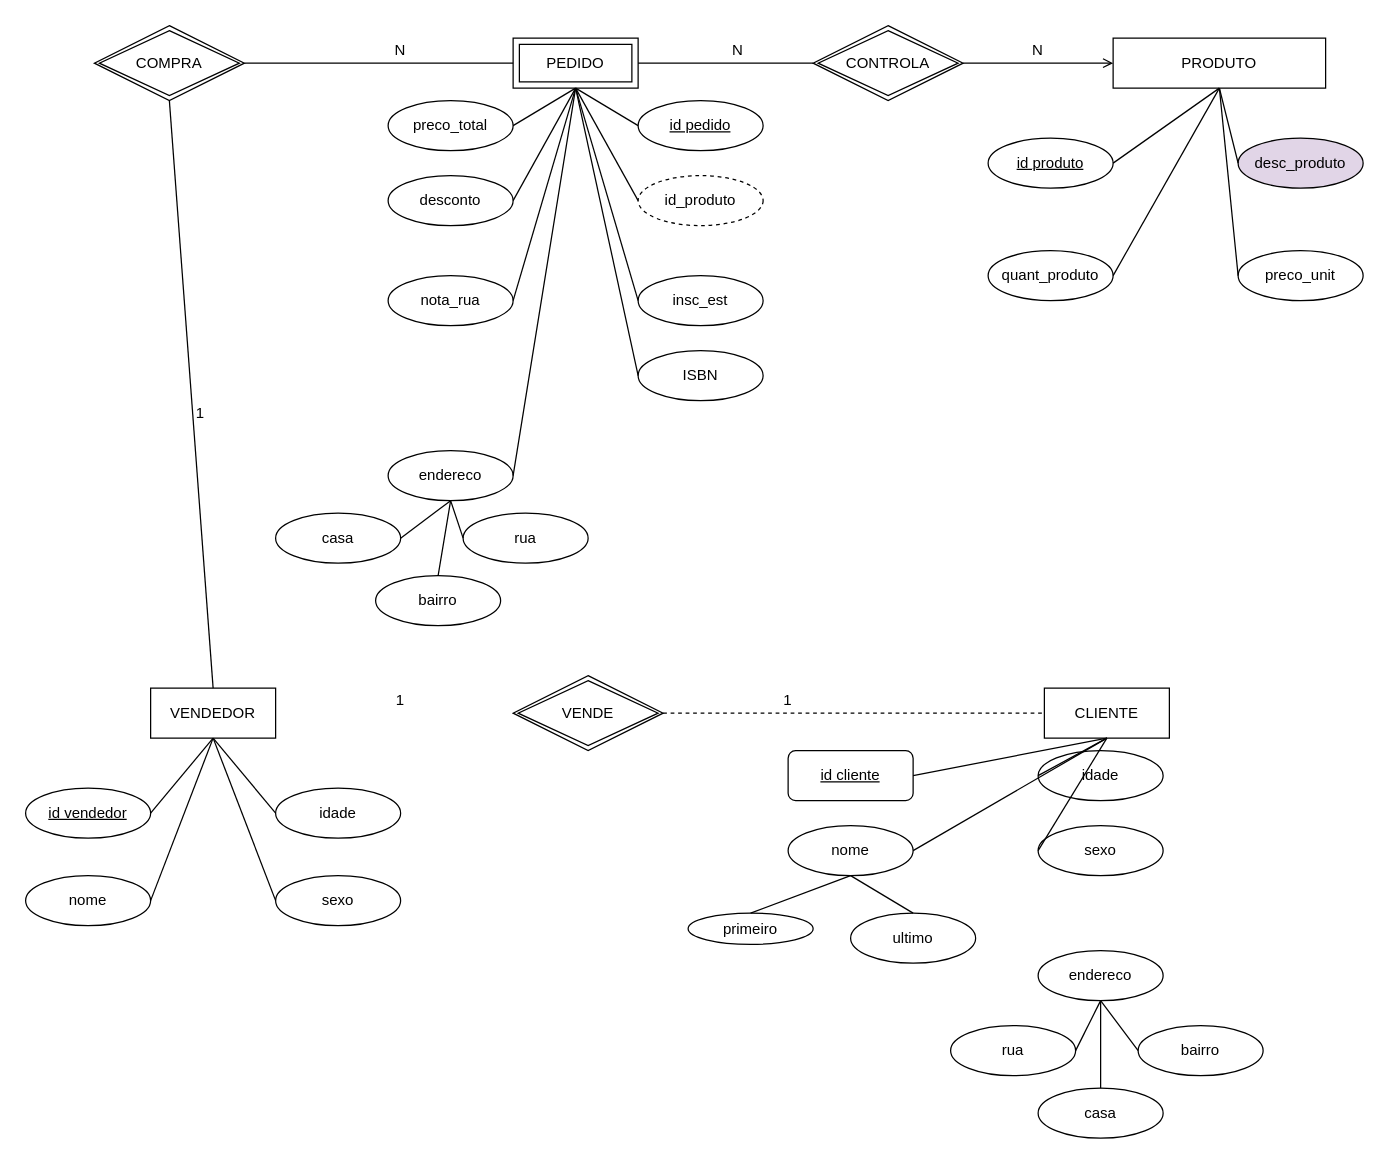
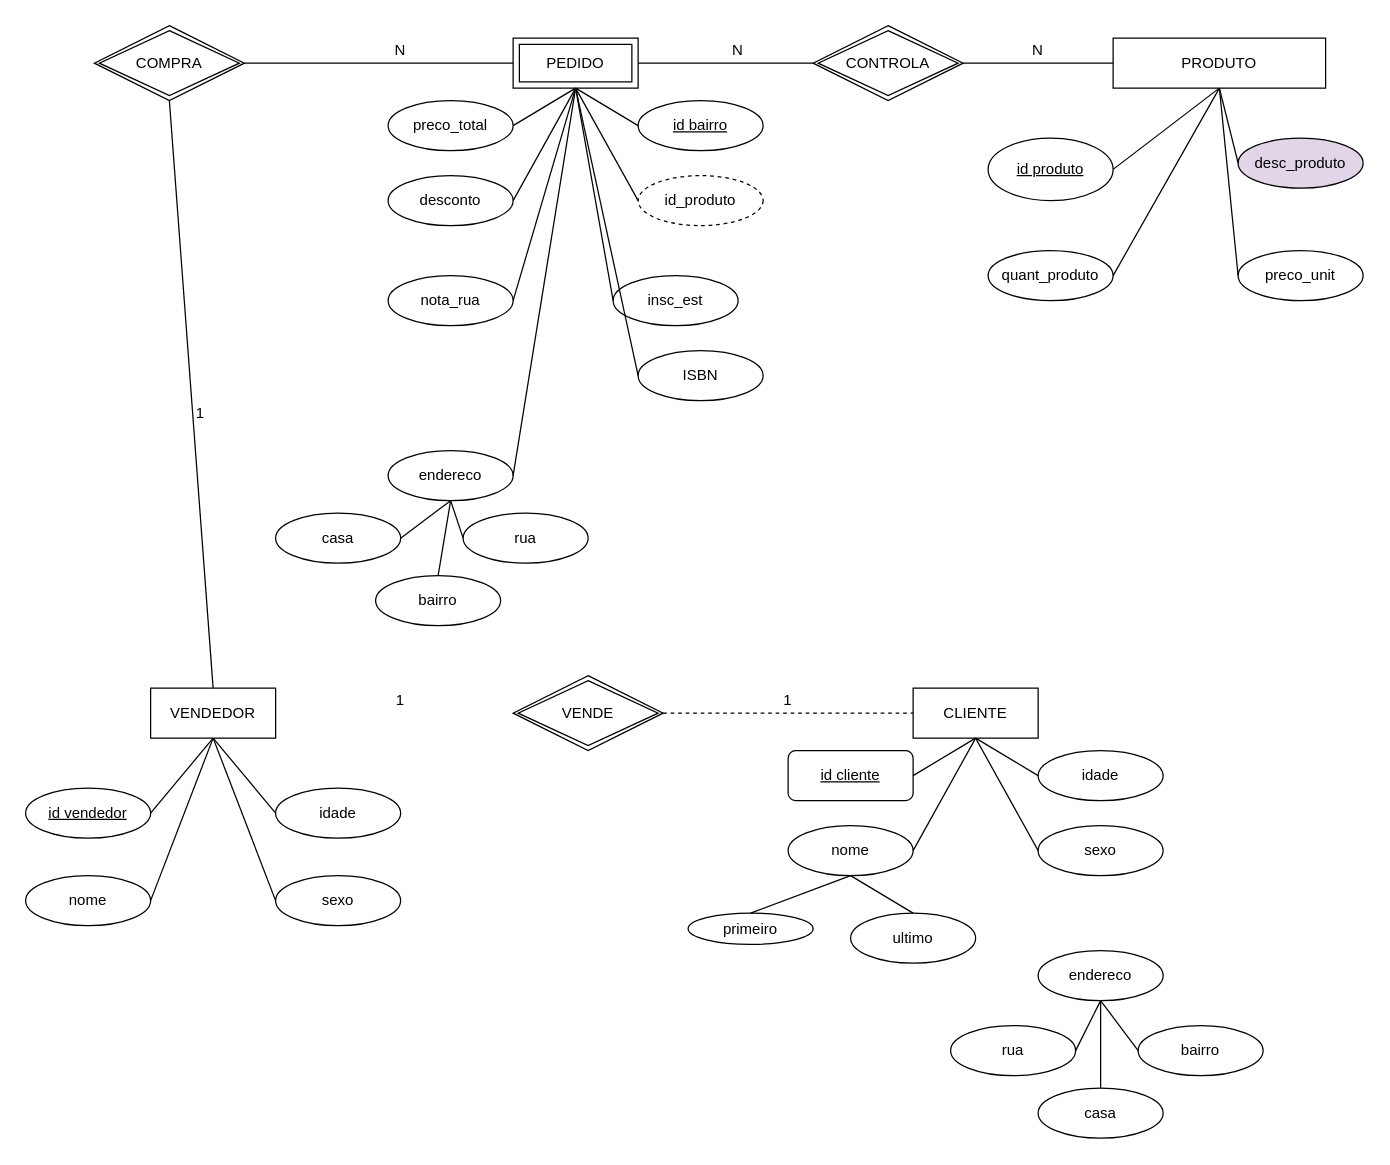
  <mxCell id="0" />
  <mxCell id="1" parent="0" />
  <mxCell id="2" value="VENDEDOR" style="whiteSpace=wrap;html=1;align=center;" vertex="1" parent="1"><mxGeometry x="120" y="550" width="100" height="40" as="geometry" /></mxCell>
  <mxCell id="3" value="nome" style="ellipse;whiteSpace=wrap;html=1;align=center;" vertex="1" parent="1"><mxGeometry x="20" y="700" width="100" height="40" as="geometry" /></mxCell>
  <mxCell id="4" value="id vendedor" style="ellipse;whiteSpace=wrap;html=1;align=center;fontStyle=4;" vertex="1" parent="1"><mxGeometry x="20" y="630" width="100" height="40" as="geometry" /></mxCell>
  <mxCell id="5" value="sexo" style="ellipse;whiteSpace=wrap;html=1;align=center;" vertex="1" parent="1"><mxGeometry x="220" y="700" width="100" height="40" as="geometry" /></mxCell>
  <mxCell id="6" value="idade" style="ellipse;whiteSpace=wrap;html=1;align=center;" vertex="1" parent="1"><mxGeometry x="220" y="630" width="100" height="40" as="geometry" /></mxCell>
  <mxCell id="7" value="" style="endArrow=none;html=1;rounded=0;exitX=1;exitY=0.5;exitDx=0;exitDy=0;entryX=0.5;entryY=1;entryDx=0;entryDy=0;" edge="1" parent="1" source="4" target="2"><mxGeometry relative="1" as="geometry"><mxPoint x="100" y="640" as="sourcePoint" /><mxPoint x="260" y="640" as="targetPoint" /></mxGeometry></mxCell>
  <mxCell id="8" value="" style="endArrow=none;html=1;rounded=0;exitX=1;exitY=0.5;exitDx=0;exitDy=0;entryX=0.5;entryY=1;entryDx=0;entryDy=0;" edge="1" parent="1" source="3" target="2"><mxGeometry relative="1" as="geometry"><mxPoint x="100" y="640" as="sourcePoint" /><mxPoint x="260" y="640" as="targetPoint" /></mxGeometry></mxCell>
  <mxCell id="9" value="" style="endArrow=none;html=1;rounded=0;exitX=0;exitY=0.5;exitDx=0;exitDy=0;entryX=0.5;entryY=1;entryDx=0;entryDy=0;" edge="1" parent="1" source="6" target="2"><mxGeometry relative="1" as="geometry"><mxPoint x="100" y="640" as="sourcePoint" /><mxPoint x="260" y="640" as="targetPoint" /></mxGeometry></mxCell>
  <mxCell id="10" value="" style="endArrow=none;html=1;rounded=0;exitX=0;exitY=0.5;exitDx=0;exitDy=0;entryX=0.5;entryY=1;entryDx=0;entryDy=0;" edge="1" parent="1" source="5" target="2"><mxGeometry relative="1" as="geometry"><mxPoint x="100" y="640" as="sourcePoint" /><mxPoint x="260" y="640" as="targetPoint" /></mxGeometry></mxCell>
- <mxCell id="11" value="CLIENTE" style="whiteSpace=wrap;html=1;align=center;" vertex="1" parent="1"><mxGeometry x="835" y="550" width="100" height="40" as="geometry" /></mxCell>
+ <mxCell id="11" value="CLIENTE" style="whiteSpace=wrap;html=1;align=center;" vertex="1" parent="1"><mxGeometry x="730" y="550" width="100" height="40" as="geometry" /></mxCell>
  <mxCell id="12" value="id cliente" style="whiteSpace=wrap;html=1;align=center;fontStyle=4;rounded=1;" vertex="1" parent="1"><mxGeometry x="630" y="600" width="100" height="40" as="geometry" /></mxCell>
  <mxCell id="13" value="nome" style="ellipse;whiteSpace=wrap;html=1;align=center;" vertex="1" parent="1"><mxGeometry x="630" y="660" width="100" height="40" as="geometry" /></mxCell>
  <mxCell id="14" value="idade" style="ellipse;whiteSpace=wrap;html=1;align=center;" vertex="1" parent="1"><mxGeometry x="830" y="600" width="100" height="40" as="geometry" /></mxCell>
  <mxCell id="15" value="sexo" style="ellipse;whiteSpace=wrap;html=1;align=center;" vertex="1" parent="1"><mxGeometry x="830" y="660" width="100" height="40" as="geometry" /></mxCell>
  <mxCell id="16" value="primeiro" style="ellipse;whiteSpace=wrap;html=1;align=center;" vertex="1" parent="1"><mxGeometry x="550" y="730" width="100" height="25" as="geometry" /></mxCell>
  <mxCell id="17" value="ultimo" style="ellipse;whiteSpace=wrap;html=1;align=center;" vertex="1" parent="1"><mxGeometry x="680" y="730" width="100" height="40" as="geometry" /></mxCell>
  <mxCell id="18" value="" style="endArrow=none;html=1;rounded=0;exitX=1;exitY=0.5;exitDx=0;exitDy=0;entryX=0.5;entryY=1;entryDx=0;entryDy=0;" edge="1" parent="1" source="12" target="11"><mxGeometry relative="1" as="geometry"><mxPoint x="590" y="640" as="sourcePoint" /><mxPoint x="750" y="640" as="targetPoint" /></mxGeometry></mxCell>
  <mxCell id="19" value="" style="endArrow=none;html=1;rounded=0;exitX=0;exitY=0.5;exitDx=0;exitDy=0;entryX=0.5;entryY=1;entryDx=0;entryDy=0;" edge="1" parent="1" source="14" target="11"><mxGeometry relative="1" as="geometry"><mxPoint x="590" y="640" as="sourcePoint" /><mxPoint x="750" y="640" as="targetPoint" /></mxGeometry></mxCell>
  <mxCell id="20" value="" style="endArrow=none;html=1;rounded=0;entryX=1;entryY=0.5;entryDx=0;entryDy=0;exitX=0.5;exitY=1;exitDx=0;exitDy=0;" edge="1" parent="1" source="11" target="13"><mxGeometry relative="1" as="geometry"><mxPoint x="590" y="640" as="sourcePoint" /><mxPoint x="750" y="640" as="targetPoint" /></mxGeometry></mxCell>
  <mxCell id="21" value="" style="endArrow=none;html=1;rounded=0;exitX=0;exitY=0.5;exitDx=0;exitDy=0;entryX=0.5;entryY=1;entryDx=0;entryDy=0;" edge="1" parent="1" source="15" target="11"><mxGeometry relative="1" as="geometry"><mxPoint x="590" y="640" as="sourcePoint" /><mxPoint x="750" y="640" as="targetPoint" /></mxGeometry></mxCell>
  <mxCell id="22" value="" style="endArrow=none;html=1;rounded=0;exitX=0.5;exitY=0;exitDx=0;exitDy=0;entryX=0.5;entryY=1;entryDx=0;entryDy=0;" edge="1" parent="1" source="16" target="13"><mxGeometry relative="1" as="geometry"><mxPoint x="590" y="640" as="sourcePoint" /><mxPoint x="750" y="640" as="targetPoint" /></mxGeometry></mxCell>
  <mxCell id="23" value="" style="endArrow=none;html=1;rounded=0;exitX=0.5;exitY=0;exitDx=0;exitDy=0;entryX=0.5;entryY=1;entryDx=0;entryDy=0;" edge="1" parent="1" source="17" target="13"><mxGeometry relative="1" as="geometry"><mxPoint x="590" y="640" as="sourcePoint" /><mxPoint x="750" y="640" as="targetPoint" /></mxGeometry></mxCell>
  <mxCell id="24" value="PEDIDO" style="shape=ext;margin=3;double=1;whiteSpace=wrap;html=1;align=center;" vertex="1" parent="1"><mxGeometry x="410" y="30" width="100" height="40" as="geometry" /></mxCell>
  <mxCell id="25" value="PRODUTO" style="whiteSpace=wrap;html=1;align=center;" vertex="1" parent="1"><mxGeometry x="890" y="30" width="170" height="40" as="geometry" /></mxCell>
  <mxCell id="26" value="desconto" style="ellipse;whiteSpace=wrap;html=1;align=center;" vertex="1" parent="1"><mxGeometry x="310" y="140" width="100" height="40" as="geometry" /></mxCell>
- <mxCell id="27" value="id pedido" style="ellipse;whiteSpace=wrap;html=1;align=center;fontStyle=4;" vertex="1" parent="1"><mxGeometry x="510" y="80" width="100" height="40" as="geometry" /></mxCell>
+ <mxCell id="27" value="id bairro" style="ellipse;whiteSpace=wrap;html=1;align=center;fontStyle=4;" vertex="1" parent="1"><mxGeometry x="510" y="80" width="100" height="40" as="geometry" /></mxCell>
  <mxCell id="28" value="ISBN" style="ellipse;whiteSpace=wrap;html=1;align=center;" vertex="1" parent="1"><mxGeometry x="510" y="280" width="100" height="40" as="geometry" /></mxCell>
  <mxCell id="29" value="endereco" style="ellipse;whiteSpace=wrap;html=1;align=center;" vertex="1" parent="1"><mxGeometry x="310" y="360" width="100" height="40" as="geometry" /></mxCell>
  <mxCell id="30" value="preco_total" style="ellipse;whiteSpace=wrap;html=1;align=center;" vertex="1" parent="1"><mxGeometry x="310" y="80" width="100" height="40" as="geometry" /></mxCell>
  <mxCell id="31" value="nota_rua" style="ellipse;whiteSpace=wrap;html=1;align=center;" vertex="1" parent="1"><mxGeometry x="310" y="220" width="100" height="40" as="geometry" /></mxCell>
- <mxCell id="32" value="insc_est" style="ellipse;whiteSpace=wrap;html=1;align=center;" vertex="1" parent="1"><mxGeometry x="510" y="220" width="100" height="40" as="geometry" /></mxCell>
+ <mxCell id="32" value="insc_est" style="ellipse;whiteSpace=wrap;html=1;align=center;" vertex="1" parent="1"><mxGeometry x="490" y="220" width="100" height="40" as="geometry" /></mxCell>
  <mxCell id="33" value="id_produto" style="ellipse;whiteSpace=wrap;html=1;align=center;dashed=1;" vertex="1" parent="1"><mxGeometry x="510" y="140" width="100" height="40" as="geometry" /></mxCell>
  <mxCell id="34" value="endereco" style="ellipse;whiteSpace=wrap;html=1;align=center;" vertex="1" parent="1"><mxGeometry x="830" y="760" width="100" height="40" as="geometry" /></mxCell>
  <mxCell id="35" value="bairro" style="ellipse;whiteSpace=wrap;html=1;align=center;" vertex="1" parent="1"><mxGeometry x="910" y="820" width="100" height="40" as="geometry" /></mxCell>
  <mxCell id="36" value="rua" style="ellipse;whiteSpace=wrap;html=1;align=center;" vertex="1" parent="1"><mxGeometry x="760" y="820" width="100" height="40" as="geometry" /></mxCell>
  <mxCell id="37" value="casa" style="ellipse;whiteSpace=wrap;html=1;align=center;" vertex="1" parent="1"><mxGeometry x="830" y="870" width="100" height="40" as="geometry" /></mxCell>
  <mxCell id="38" value="" style="endArrow=none;html=1;rounded=0;exitX=1;exitY=0.5;exitDx=0;exitDy=0;entryX=0.5;entryY=1;entryDx=0;entryDy=0;" edge="1" parent="1" source="36" target="34"><mxGeometry relative="1" as="geometry"><mxPoint x="640" y="840" as="sourcePoint" /><mxPoint x="800" y="840" as="targetPoint" /></mxGeometry></mxCell>
  <mxCell id="39" value="" style="endArrow=none;html=1;rounded=0;exitX=0.5;exitY=0;exitDx=0;exitDy=0;entryX=0.5;entryY=1;entryDx=0;entryDy=0;" edge="1" parent="1" source="37" target="34"><mxGeometry relative="1" as="geometry"><mxPoint x="640" y="840" as="sourcePoint" /><mxPoint x="800" y="840" as="targetPoint" /></mxGeometry></mxCell>
  <mxCell id="40" value="" style="endArrow=none;html=1;rounded=0;exitX=0;exitY=0.5;exitDx=0;exitDy=0;entryX=0.5;entryY=1;entryDx=0;entryDy=0;" edge="1" parent="1" source="35" target="34"><mxGeometry relative="1" as="geometry"><mxPoint x="640" y="840" as="sourcePoint" /><mxPoint x="800" y="840" as="targetPoint" /></mxGeometry></mxCell>
  <mxCell id="41" value="bairro" style="ellipse;whiteSpace=wrap;html=1;align=center;" vertex="1" parent="1"><mxGeometry x="300" y="460" width="100" height="40" as="geometry" /></mxCell>
  <mxCell id="42" value="casa" style="ellipse;whiteSpace=wrap;html=1;align=center;" vertex="1" parent="1"><mxGeometry x="220" y="410" width="100" height="40" as="geometry" /></mxCell>
  <mxCell id="43" value="rua" style="ellipse;whiteSpace=wrap;html=1;align=center;" vertex="1" parent="1"><mxGeometry x="370" y="410" width="100" height="40" as="geometry" /></mxCell>
  <mxCell id="44" value="" style="endArrow=none;html=1;rounded=0;exitX=1;exitY=0.5;exitDx=0;exitDy=0;entryX=0.5;entryY=1;entryDx=0;entryDy=0;" edge="1" parent="1" source="42" target="29"><mxGeometry relative="1" as="geometry"><mxPoint x="270" y="440" as="sourcePoint" /><mxPoint x="430" y="440" as="targetPoint" /></mxGeometry></mxCell>
  <mxCell id="45" value="" style="endArrow=none;html=1;rounded=0;exitX=0;exitY=0.5;exitDx=0;exitDy=0;entryX=0.5;entryY=1;entryDx=0;entryDy=0;" edge="1" parent="1" source="43" target="29"><mxGeometry relative="1" as="geometry"><mxPoint x="270" y="440" as="sourcePoint" /><mxPoint x="430" y="440" as="targetPoint" /></mxGeometry></mxCell>
  <mxCell id="46" value="" style="endArrow=none;html=1;rounded=0;exitX=0.5;exitY=0;exitDx=0;exitDy=0;entryX=0.5;entryY=1;entryDx=0;entryDy=0;" edge="1" parent="1" source="41" target="29"><mxGeometry relative="1" as="geometry"><mxPoint x="270" y="440" as="sourcePoint" /><mxPoint x="430" y="440" as="targetPoint" /></mxGeometry></mxCell>
  <mxCell id="47" value="" style="endArrow=none;html=1;rounded=0;exitX=1;exitY=0.5;exitDx=0;exitDy=0;entryX=0.5;entryY=1;entryDx=0;entryDy=0;" edge="1" parent="1" source="30" target="24"><mxGeometry relative="1" as="geometry"><mxPoint x="270" y="240" as="sourcePoint" /><mxPoint x="430" y="240" as="targetPoint" /></mxGeometry></mxCell>
  <mxCell id="48" value="" style="endArrow=none;html=1;rounded=0;exitX=1;exitY=0.5;exitDx=0;exitDy=0;entryX=0.5;entryY=1;entryDx=0;entryDy=0;" edge="1" parent="1" source="26" target="24"><mxGeometry relative="1" as="geometry"><mxPoint x="270" y="240" as="sourcePoint" /><mxPoint x="430" y="240" as="targetPoint" /></mxGeometry></mxCell>
  <mxCell id="49" value="" style="endArrow=none;html=1;rounded=0;exitX=0;exitY=0.5;exitDx=0;exitDy=0;entryX=0.5;entryY=1;entryDx=0;entryDy=0;" edge="1" parent="1" source="27" target="24"><mxGeometry relative="1" as="geometry"><mxPoint x="270" y="240" as="sourcePoint" /><mxPoint x="430" y="240" as="targetPoint" /></mxGeometry></mxCell>
  <mxCell id="50" value="" style="endArrow=none;html=1;rounded=0;exitX=0;exitY=0.5;exitDx=0;exitDy=0;" edge="1" parent="1" source="33"><mxGeometry relative="1" as="geometry"><mxPoint x="270" y="240" as="sourcePoint" /><mxPoint x="460" y="70" as="targetPoint" /></mxGeometry></mxCell>
  <mxCell id="51" value="" style="endArrow=none;html=1;rounded=0;entryX=1;entryY=0.5;entryDx=0;entryDy=0;" edge="1" parent="1" target="31"><mxGeometry relative="1" as="geometry"><mxPoint x="460" y="70" as="sourcePoint" /><mxPoint x="430" y="240" as="targetPoint" /></mxGeometry></mxCell>
  <mxCell id="52" value="" style="endArrow=none;html=1;rounded=0;exitX=0;exitY=0.5;exitDx=0;exitDy=0;entryX=0.5;entryY=1;entryDx=0;entryDy=0;" edge="1" parent="1" source="32" target="24"><mxGeometry relative="1" as="geometry"><mxPoint x="270" y="240" as="sourcePoint" /><mxPoint x="430" y="240" as="targetPoint" /></mxGeometry></mxCell>
  <mxCell id="53" value="" style="endArrow=none;html=1;rounded=0;exitX=0;exitY=0.5;exitDx=0;exitDy=0;entryX=0.5;entryY=1;entryDx=0;entryDy=0;" edge="1" parent="1" source="28" target="24"><mxGeometry relative="1" as="geometry"><mxPoint x="270" y="240" as="sourcePoint" /><mxPoint x="430" y="240" as="targetPoint" /></mxGeometry></mxCell>
  <mxCell id="54" value="" style="endArrow=none;html=1;rounded=0;exitX=1;exitY=0.5;exitDx=0;exitDy=0;entryX=0.5;entryY=1;entryDx=0;entryDy=0;" edge="1" parent="1" source="29" target="24"><mxGeometry relative="1" as="geometry"><mxPoint x="270" y="240" as="sourcePoint" /><mxPoint x="430" y="240" as="targetPoint" /></mxGeometry></mxCell>
- <mxCell id="55" value="id produto" style="ellipse;whiteSpace=wrap;html=1;align=center;fontStyle=4;" vertex="1" parent="1"><mxGeometry x="790" y="110" width="100" height="40" as="geometry" /></mxCell>
+ <mxCell id="55" value="id produto" style="ellipse;whiteSpace=wrap;html=1;align=center;fontStyle=4;" vertex="1" parent="1"><mxGeometry x="790" y="110" width="100" height="50" as="geometry" /></mxCell>
  <mxCell id="56" value="desc_produto" style="ellipse;whiteSpace=wrap;html=1;align=center;fillColor=#e1d5e7;" vertex="1" parent="1"><mxGeometry x="990" y="110" width="100" height="40" as="geometry" /></mxCell>
  <mxCell id="57" value="quant_produto" style="ellipse;whiteSpace=wrap;html=1;align=center;" vertex="1" parent="1"><mxGeometry x="790" y="200" width="100" height="40" as="geometry" /></mxCell>
  <mxCell id="58" value="preco_unit" style="ellipse;whiteSpace=wrap;html=1;align=center;" vertex="1" parent="1"><mxGeometry x="990" y="200" width="100" height="40" as="geometry" /></mxCell>
  <mxCell id="59" value="" style="endArrow=none;html=1;rounded=0;exitX=1;exitY=0.5;exitDx=0;exitDy=0;entryX=0.5;entryY=1;entryDx=0;entryDy=0;" edge="1" parent="1" source="55" target="25"><mxGeometry relative="1" as="geometry"><mxPoint x="850" y="140" as="sourcePoint" /><mxPoint x="1010" y="140" as="targetPoint" /></mxGeometry></mxCell>
  <mxCell id="60" value="" style="endArrow=none;html=1;rounded=0;exitX=1;exitY=0.5;exitDx=0;exitDy=0;entryX=0.5;entryY=1;entryDx=0;entryDy=0;" edge="1" parent="1" source="57" target="25"><mxGeometry relative="1" as="geometry"><mxPoint x="850" y="140" as="sourcePoint" /><mxPoint x="1010" y="140" as="targetPoint" /></mxGeometry></mxCell>
  <mxCell id="61" value="" style="endArrow=none;html=1;rounded=0;exitX=0;exitY=0.5;exitDx=0;exitDy=0;entryX=0.5;entryY=1;entryDx=0;entryDy=0;" edge="1" parent="1" source="58" target="25"><mxGeometry relative="1" as="geometry"><mxPoint x="850" y="140" as="sourcePoint" /><mxPoint x="1010" y="140" as="targetPoint" /></mxGeometry></mxCell>
  <mxCell id="62" value="" style="endArrow=none;html=1;rounded=0;exitX=0;exitY=0.5;exitDx=0;exitDy=0;entryX=0.5;entryY=1;entryDx=0;entryDy=0;" edge="1" parent="1" source="56" target="25"><mxGeometry relative="1" as="geometry"><mxPoint x="850" y="140" as="sourcePoint" /><mxPoint x="1010" y="140" as="targetPoint" /></mxGeometry></mxCell>
  <mxCell id="63" value="CONTROLA" style="shape=rhombus;double=1;perimeter=rhombusPerimeter;whiteSpace=wrap;html=1;align=center;" vertex="1" parent="1"><mxGeometry x="650" y="20" width="120" height="60" as="geometry" /></mxCell>
  <mxCell id="64" value="" style="endArrow=none;html=1;rounded=0;exitX=1;exitY=0.5;exitDx=0;exitDy=0;entryX=0;entryY=0.5;entryDx=0;entryDy=0;" edge="1" parent="1" source="24" target="63"><mxGeometry relative="1" as="geometry"><mxPoint x="640" y="140" as="sourcePoint" /><mxPoint x="800" y="140" as="targetPoint" /></mxGeometry></mxCell>
- <mxCell id="65" value="" style="endArrow=open;html=1;rounded=0;exitX=1;exitY=0.5;exitDx=0;exitDy=0;entryX=0;entryY=0.5;entryDx=0;entryDy=0;" edge="1" parent="1" source="63" target="25"><mxGeometry relative="1" as="geometry"><mxPoint x="640" y="140" as="sourcePoint" /><mxPoint x="800" y="140" as="targetPoint" /></mxGeometry></mxCell>
+ <mxCell id="65" value="" style="endArrow=none;html=1;rounded=0;exitX=1;exitY=0.5;exitDx=0;exitDy=0;entryX=0;entryY=0.5;entryDx=0;entryDy=0;" edge="1" parent="1" source="63" target="25"><mxGeometry relative="1" as="geometry"><mxPoint x="640" y="140" as="sourcePoint" /><mxPoint x="800" y="140" as="targetPoint" /></mxGeometry></mxCell>
  <mxCell id="66" value="VENDE" style="shape=rhombus;double=1;perimeter=rhombusPerimeter;whiteSpace=wrap;html=1;align=center;" vertex="1" parent="1"><mxGeometry x="410" y="540" width="120" height="60" as="geometry" /></mxCell>
  <mxCell id="67" value="" style="endArrow=none;html=1;rounded=0;exitX=1;exitY=0.5;exitDx=0;exitDy=0;entryX=0;entryY=0.5;entryDx=0;entryDy=0;dashed=1;" edge="1" parent="1" source="66" target="11"><mxGeometry relative="1" as="geometry"><mxPoint x="370" y="440" as="sourcePoint" /><mxPoint x="530" y="440" as="targetPoint" /></mxGeometry></mxCell>
  <mxCell id="68" value="COMPRA" style="shape=rhombus;double=1;perimeter=rhombusPerimeter;whiteSpace=wrap;html=1;align=center;" vertex="1" parent="1"><mxGeometry x="75" y="20" width="120" height="60" as="geometry" /></mxCell>
  <mxCell id="69" value="" style="endArrow=none;html=1;rounded=0;exitX=1;exitY=0.5;exitDx=0;exitDy=0;entryX=0;entryY=0.5;entryDx=0;entryDy=0;" edge="1" parent="1" source="68" target="24"><mxGeometry relative="1" as="geometry"><mxPoint x="230" y="150" as="sourcePoint" /><mxPoint x="390" y="150" as="targetPoint" /></mxGeometry></mxCell>
  <mxCell id="70" value="" style="endArrow=none;html=1;rounded=0;exitX=0.5;exitY=0;exitDx=0;exitDy=0;entryX=0.5;entryY=1;entryDx=0;entryDy=0;" edge="1" parent="1" source="2" target="68"><mxGeometry relative="1" as="geometry"><mxPoint x="230" y="350" as="sourcePoint" /><mxPoint x="390" y="350" as="targetPoint" /></mxGeometry></mxCell>
  <mxCell id="71" value="1" style="text;html=1;strokeColor=none;fillColor=none;align=center;verticalAlign=middle;whiteSpace=wrap;rounded=0;" vertex="1" parent="1"><mxGeometry x="300" y="550" width="40" height="20" as="geometry" /></mxCell>
  <mxCell id="72" value="1" style="text;html=1;strokeColor=none;fillColor=none;align=center;verticalAlign=middle;whiteSpace=wrap;rounded=0;" vertex="1" parent="1"><mxGeometry x="610" y="550" width="40" height="20" as="geometry" /></mxCell>
  <mxCell id="73" value="1" style="text;html=1;strokeColor=none;fillColor=none;align=center;verticalAlign=middle;whiteSpace=wrap;rounded=0;" vertex="1" parent="1"><mxGeometry x="140" y="320" width="40" height="20" as="geometry" /></mxCell>
  <mxCell id="74" value="N" style="text;html=1;strokeColor=none;fillColor=none;align=center;verticalAlign=middle;whiteSpace=wrap;rounded=0;" vertex="1" parent="1"><mxGeometry x="300" y="30" width="40" height="20" as="geometry" /></mxCell>
  <mxCell id="75" value="N" style="text;html=1;strokeColor=none;fillColor=none;align=center;verticalAlign=middle;whiteSpace=wrap;rounded=0;" vertex="1" parent="1"><mxGeometry x="570" y="30" width="40" height="20" as="geometry" /></mxCell>
  <mxCell id="76" value="N" style="text;html=1;strokeColor=none;fillColor=none;align=center;verticalAlign=middle;whiteSpace=wrap;rounded=0;" vertex="1" parent="1"><mxGeometry x="810" y="30" width="40" height="20" as="geometry" /></mxCell>
